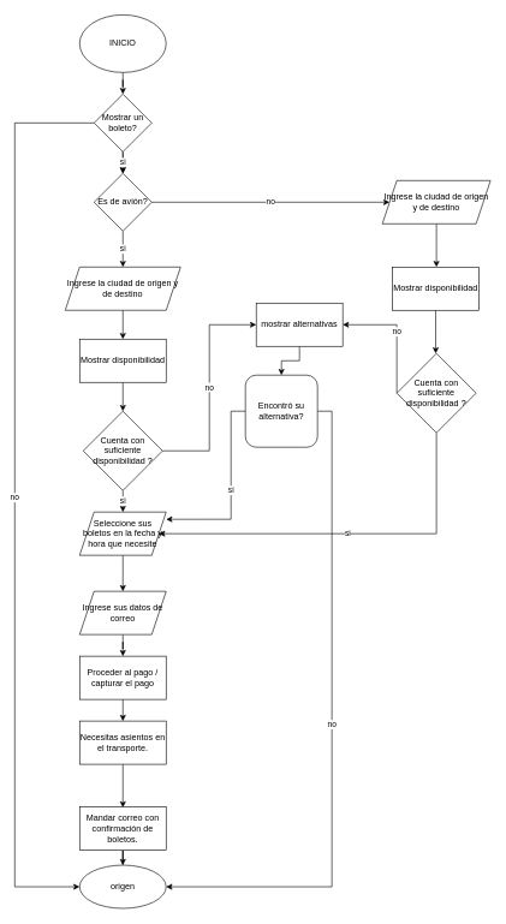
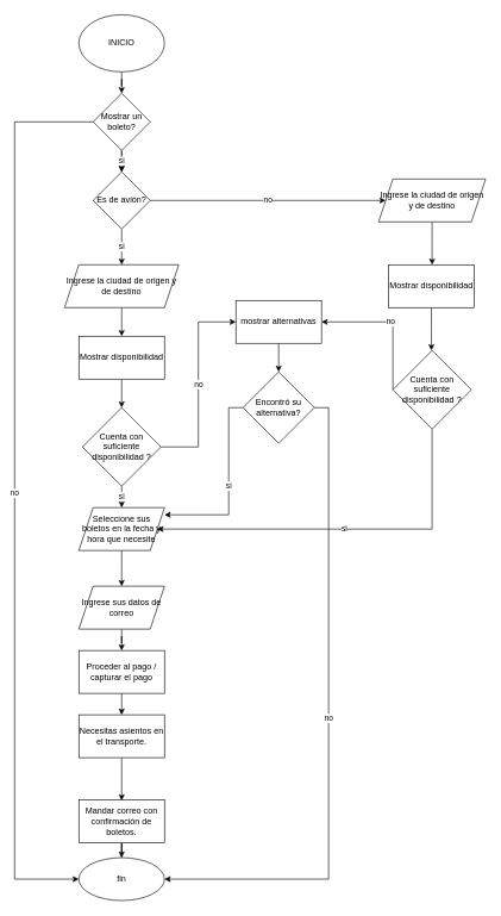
  <mxCell id="0" />
  <mxCell id="1" parent="0" />
  <mxCell id="2" style="edgeStyle=orthogonalEdgeStyle;rounded=0;orthogonalLoop=1;jettySize=auto;html=1;" edge="1" parent="1" source="3" target="7"><mxGeometry relative="1" as="geometry"><mxPoint x="170" y="160" as="targetPoint" /></mxGeometry></mxCell>
  <mxCell id="3" value="INICIO" style="ellipse;whiteSpace=wrap;html=1;" vertex="1" parent="1"><mxGeometry x="110" y="20" width="120" height="80" as="geometry" /></mxCell>
  <mxCell id="4" style="edgeStyle=orthogonalEdgeStyle;rounded=0;orthogonalLoop=1;jettySize=auto;html=1;" edge="1" parent="1" source="7" target="10"><mxGeometry relative="1" as="geometry"><mxPoint x="170" y="260" as="targetPoint" /></mxGeometry></mxCell>
  <mxCell id="5" value="si" style="edgeStyle=orthogonalEdgeStyle;rounded=0;orthogonalLoop=1;jettySize=auto;html=1;" edge="1" parent="1" source="7" target="10"><mxGeometry relative="1" as="geometry" /></mxCell>
  <mxCell id="6" value="no" style="edgeStyle=orthogonalEdgeStyle;rounded=0;orthogonalLoop=1;jettySize=auto;html=1;entryX=0;entryY=0.5;entryDx=0;entryDy=0;" edge="1" parent="1" source="7" target="28"><mxGeometry relative="1" as="geometry"><Array as="points"><mxPoint x="20" y="170" /><mxPoint x="20" y="1230" /></Array></mxGeometry></mxCell>
  <mxCell id="7" value="Mostrar un boleto?" style="rhombus;whiteSpace=wrap;html=1;" vertex="1" parent="1"><mxGeometry x="130" y="130" width="80" height="80" as="geometry" /></mxCell>
  <mxCell id="8" value="si" style="edgeStyle=orthogonalEdgeStyle;rounded=0;orthogonalLoop=1;jettySize=auto;html=1;" edge="1" parent="1" source="10" target="12"><mxGeometry relative="1" as="geometry"><mxPoint x="170" y="390" as="targetPoint" /></mxGeometry></mxCell>
  <mxCell id="9" value="no" style="edgeStyle=orthogonalEdgeStyle;rounded=0;orthogonalLoop=1;jettySize=auto;html=1;" edge="1" parent="1" source="10" target="30"><mxGeometry relative="1" as="geometry"><mxPoint x="300" y="280" as="targetPoint" /></mxGeometry></mxCell>
  <mxCell id="10" value="Es de avión?" style="rhombus;whiteSpace=wrap;html=1;" vertex="1" parent="1"><mxGeometry x="130" y="240" width="80" height="80" as="geometry" /></mxCell>
  <mxCell id="11" style="edgeStyle=orthogonalEdgeStyle;rounded=0;orthogonalLoop=1;jettySize=auto;html=1;" edge="1" parent="1" source="12"><mxGeometry relative="1" as="geometry"><mxPoint x="170" y="470" as="targetPoint" /></mxGeometry></mxCell>
  <mxCell id="12" value="Ingrese la ciudad de origen y de destino" style="shape=parallelogram;perimeter=parallelogramPerimeter;whiteSpace=wrap;html=1;fixedSize=1;" vertex="1" parent="1"><mxGeometry x="90" y="370" width="160" height="60" as="geometry" /></mxCell>
  <mxCell id="13" style="edgeStyle=orthogonalEdgeStyle;rounded=0;orthogonalLoop=1;jettySize=auto;html=1;" edge="1" parent="1" source="14" target="17"><mxGeometry relative="1" as="geometry"><mxPoint x="170" y="590" as="targetPoint" /></mxGeometry></mxCell>
  <mxCell id="14" value="Mostrar disponibilidad" style="rounded=0;whiteSpace=wrap;html=1;" vertex="1" parent="1"><mxGeometry x="110" y="470" width="120" height="60" as="geometry" /></mxCell>
  <mxCell id="15" value="si" style="edgeStyle=orthogonalEdgeStyle;rounded=0;orthogonalLoop=1;jettySize=auto;html=1;" edge="1" parent="1" source="17" target="19"><mxGeometry relative="1" as="geometry"><mxPoint x="170" y="740" as="targetPoint" /></mxGeometry></mxCell>
  <mxCell id="16" value="no" style="edgeStyle=orthogonalEdgeStyle;rounded=0;orthogonalLoop=1;jettySize=auto;html=1;entryX=0;entryY=0.5;entryDx=0;entryDy=0;" edge="1" parent="1" source="17" target="37"><mxGeometry relative="1" as="geometry" /></mxCell>
  <mxCell id="17" value="Cuenta con suficiente disponibilidad ?" style="rhombus;whiteSpace=wrap;html=1;" vertex="1" parent="1"><mxGeometry x="115" y="570" width="110" height="110" as="geometry" /></mxCell>
  <mxCell id="18" style="edgeStyle=orthogonalEdgeStyle;rounded=0;orthogonalLoop=1;jettySize=auto;html=1;" edge="1" parent="1" source="19"><mxGeometry relative="1" as="geometry"><mxPoint x="170" y="820" as="targetPoint" /></mxGeometry></mxCell>
  <mxCell id="19" value="Seleccione sus boletos en la fecha y hora que necesite" style="shape=parallelogram;perimeter=parallelogramPerimeter;whiteSpace=wrap;html=1;fixedSize=1;" vertex="1" parent="1"><mxGeometry x="110" y="710" width="120" height="60" as="geometry" /></mxCell>
  <mxCell id="20" style="edgeStyle=orthogonalEdgeStyle;rounded=0;orthogonalLoop=1;jettySize=auto;html=1;" edge="1" parent="1" source="21" target="23"><mxGeometry relative="1" as="geometry"><mxPoint x="170" y="940" as="targetPoint" /></mxGeometry></mxCell>
  <mxCell id="21" value="Ingrese sus datos de correo " style="shape=parallelogram;perimeter=parallelogramPerimeter;whiteSpace=wrap;html=1;fixedSize=1;" vertex="1" parent="1"><mxGeometry x="110" y="820" width="120" height="60" as="geometry" /></mxCell>
  <mxCell id="22" style="edgeStyle=orthogonalEdgeStyle;rounded=0;orthogonalLoop=1;jettySize=auto;html=1;" edge="1" parent="1" source="23"><mxGeometry relative="1" as="geometry"><mxPoint x="170" y="1000" as="targetPoint" /></mxGeometry></mxCell>
  <mxCell id="23" value="Proceder al pago / capturar el pago" style="rounded=0;whiteSpace=wrap;html=1;" vertex="1" parent="1"><mxGeometry x="110" y="910" width="120" height="60" as="geometry" /></mxCell>
  <mxCell id="24" style="edgeStyle=orthogonalEdgeStyle;rounded=0;orthogonalLoop=1;jettySize=auto;html=1;" edge="1" parent="1"><mxGeometry relative="1" as="geometry"><mxPoint x="170" y="1120" as="targetPoint" /><mxPoint x="170" y="1060" as="sourcePoint" /></mxGeometry></mxCell>
  <mxCell id="25" style="edgeStyle=orthogonalEdgeStyle;rounded=0;orthogonalLoop=1;jettySize=auto;html=1;" edge="1" parent="1" source="26" target="28"><mxGeometry relative="1" as="geometry"><mxPoint x="170" y="1240" as="targetPoint" /></mxGeometry></mxCell>
  <mxCell id="26" value="Mandar correo con confirmación de boletos." style="rounded=0;whiteSpace=wrap;html=1;" vertex="1" parent="1"><mxGeometry x="110" y="1119" width="120" height="60" as="geometry" /></mxCell>
  <mxCell id="27" value="Necesitas asientos en el transporte." style="rounded=0;whiteSpace=wrap;html=1;" vertex="1" parent="1"><mxGeometry x="110" y="1000" width="120" height="60" as="geometry" /></mxCell>
- <mxCell id="28" value="origen" style="ellipse;whiteSpace=wrap;html=1;" vertex="1" parent="1"><mxGeometry x="110" y="1200" width="120" height="60" as="geometry" /></mxCell>
+ <mxCell id="28" value="fin" style="ellipse;whiteSpace=wrap;html=1;" vertex="1" parent="1"><mxGeometry x="110" y="1200" width="120" height="60" as="geometry" /></mxCell>
  <mxCell id="29" style="edgeStyle=orthogonalEdgeStyle;rounded=0;orthogonalLoop=1;jettySize=auto;html=1;" edge="1" parent="1" source="30"><mxGeometry relative="1" as="geometry"><mxPoint x="605" y="370" as="targetPoint" /></mxGeometry></mxCell>
  <mxCell id="30" value="Ingrese la ciudad de origen y de destino" style="shape=parallelogram;perimeter=parallelogramPerimeter;whiteSpace=wrap;html=1;fixedSize=1;" vertex="1" parent="1"><mxGeometry x="530" y="250" width="150" height="60" as="geometry" /></mxCell>
  <mxCell id="31" style="edgeStyle=orthogonalEdgeStyle;rounded=0;orthogonalLoop=1;jettySize=auto;html=1;" edge="1" parent="1" source="32"><mxGeometry relative="1" as="geometry"><mxPoint x="604" y="490" as="targetPoint" /></mxGeometry></mxCell>
  <mxCell id="32" value="Mostrar disponibilidad" style="rounded=0;whiteSpace=wrap;html=1;" vertex="1" parent="1"><mxGeometry x="544" y="370" width="120" height="60" as="geometry" /></mxCell>
  <mxCell id="33" value="si" style="edgeStyle=orthogonalEdgeStyle;rounded=0;orthogonalLoop=1;jettySize=auto;html=1;entryX=1;entryY=0.5;entryDx=0;entryDy=0;" edge="1" parent="1" source="35" target="19"><mxGeometry relative="1" as="geometry"><mxPoint x="605" y="690" as="targetPoint" /><Array as="points"><mxPoint x="605" y="740" /></Array></mxGeometry></mxCell>
  <mxCell id="34" value="no" style="edgeStyle=orthogonalEdgeStyle;rounded=0;orthogonalLoop=1;jettySize=auto;html=1;exitX=0;exitY=0.5;exitDx=0;exitDy=0;" edge="1" parent="1" source="35" target="37"><mxGeometry relative="1" as="geometry"><mxPoint x="520" y="545" as="targetPoint" /><Array as="points"><mxPoint x="550" y="450" /></Array></mxGeometry></mxCell>
  <mxCell id="35" value="Cuenta con suficiente disponibilidad ?" style="rhombus;whiteSpace=wrap;html=1;" vertex="1" parent="1"><mxGeometry x="550" y="490" width="110" height="110" as="geometry" /></mxCell>
  <mxCell id="36" style="edgeStyle=orthogonalEdgeStyle;rounded=0;orthogonalLoop=1;jettySize=auto;html=1;" edge="1" parent="1" source="37" target="40"><mxGeometry relative="1" as="geometry"><mxPoint x="390" y="530" as="targetPoint" /></mxGeometry></mxCell>
- <mxCell id="37" value="mostrar alternativas" style="rounded=0;whiteSpace=wrap;html=1;" vertex="1" parent="1"><mxGeometry x="355" y="420" width="120" height="60" as="geometry" /></mxCell>
+ <mxCell id="37" value="mostrar alternativas" style="rounded=0;whiteSpace=wrap;html=1;" vertex="1" parent="1"><mxGeometry x="330" y="420" width="120" height="60" as="geometry" /></mxCell>
  <mxCell id="38" value="si" style="edgeStyle=orthogonalEdgeStyle;rounded=0;orthogonalLoop=1;jettySize=auto;html=1;entryX=1;entryY=0.167;entryDx=0;entryDy=0;entryPerimeter=0;" edge="1" parent="1" source="40" target="19"><mxGeometry relative="1" as="geometry"><Array as="points"><mxPoint x="320" y="570" /><mxPoint x="320" y="720" /></Array></mxGeometry></mxCell>
  <mxCell id="39" value="no" style="edgeStyle=orthogonalEdgeStyle;rounded=0;orthogonalLoop=1;jettySize=auto;html=1;entryX=1;entryY=0.5;entryDx=0;entryDy=0;" edge="1" parent="1" source="40" target="28"><mxGeometry relative="1" as="geometry"><Array as="points"><mxPoint x="460" y="570" /><mxPoint x="460" y="1230" /></Array></mxGeometry></mxCell>
- <mxCell id="40" value="Encontró su alternativa?" style="whiteSpace=wrap;html=1;rounded=1;" vertex="1" parent="1"><mxGeometry x="340" y="520" width="100" height="100" as="geometry" /></mxCell>
+ <mxCell id="40" value="Encontró su alternativa?" style="rhombus;whiteSpace=wrap;html=1;" vertex="1" parent="1"><mxGeometry x="340" y="520" width="100" height="100" as="geometry" /></mxCell>
